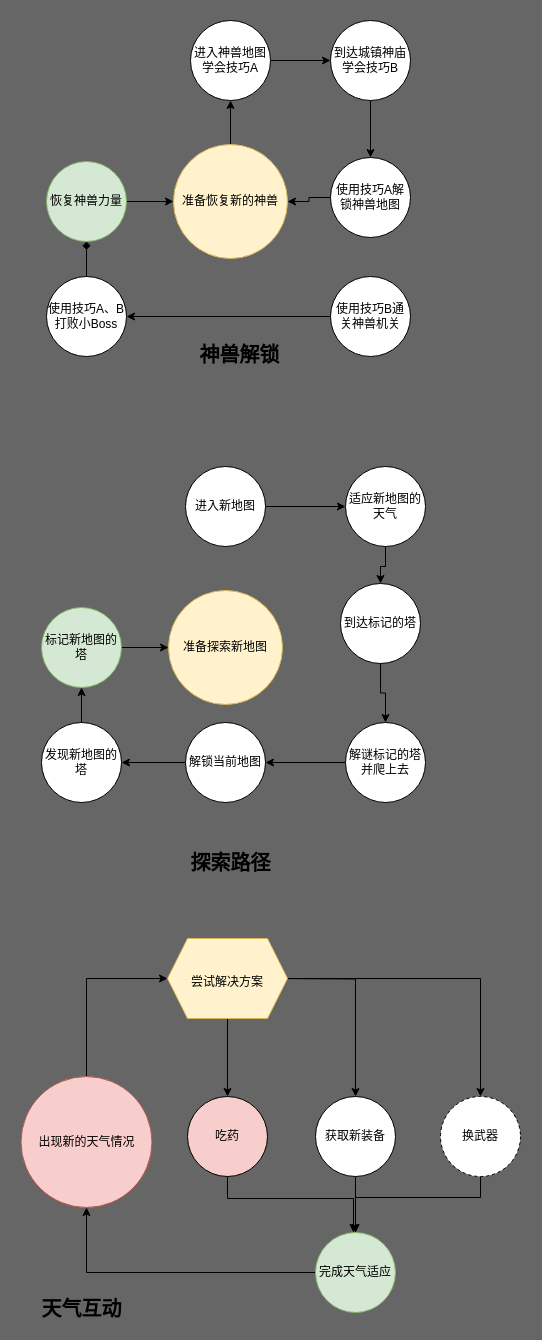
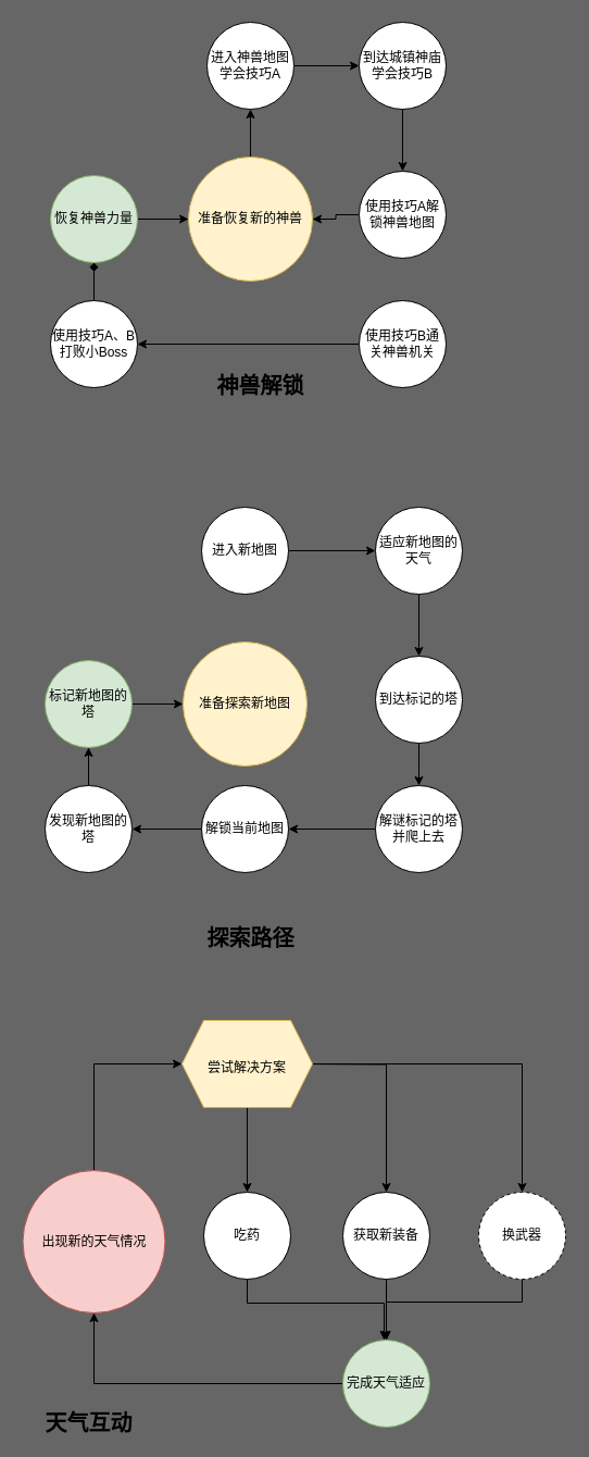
  <mxCell id="0" />
  <mxCell id="1" parent="0" />
  <mxCell id="2" style="edgeStyle=orthogonalEdgeStyle;rounded=0;orthogonalLoop=1;jettySize=auto;html=1;entryX=0.5;entryY=1;entryDx=0;entryDy=0;" edge="1" parent="1" source="3" target="5"><mxGeometry relative="1" as="geometry" /></mxCell>
  <mxCell id="3" value="准备恢复新的神兽" style="ellipse;whiteSpace=wrap;html=1;aspect=fixed;fillColor=#fff2cc;strokeColor=#d6b656;" vertex="1" parent="1"><mxGeometry x="173" y="144" width="114" height="114" as="geometry" /></mxCell>
  <mxCell id="4" style="edgeStyle=orthogonalEdgeStyle;rounded=0;orthogonalLoop=1;jettySize=auto;html=1;" edge="1" parent="1" source="5" target="7"><mxGeometry relative="1" as="geometry" /></mxCell>
  <mxCell id="5" value="进入神兽地图&lt;br&gt;学会技巧A" style="ellipse;whiteSpace=wrap;html=1;aspect=fixed;" vertex="1" parent="1"><mxGeometry x="190" y="20" width="80" height="80" as="geometry" /></mxCell>
  <mxCell id="6" value="" style="edgeStyle=orthogonalEdgeStyle;rounded=0;orthogonalLoop=1;jettySize=auto;html=1;" edge="1" parent="1" source="7" target="9"><mxGeometry relative="1" as="geometry" /></mxCell>
  <mxCell id="7" value="到达城镇神庙&lt;br&gt;学会技巧B" style="ellipse;whiteSpace=wrap;html=1;aspect=fixed;" vertex="1" parent="1"><mxGeometry x="330" y="20" width="80" height="80" as="geometry" /></mxCell>
  <mxCell id="8" value="" style="edgeStyle=orthogonalEdgeStyle;rounded=0;orthogonalLoop=1;jettySize=auto;html=1;" edge="1" parent="1" source="9" target="3"><mxGeometry relative="1" as="geometry" /></mxCell>
  <mxCell id="9" value="使用技巧A解锁神兽地图" style="ellipse;whiteSpace=wrap;html=1;aspect=fixed;" vertex="1" parent="1"><mxGeometry x="330" y="157" width="80" height="80" as="geometry" /></mxCell>
  <mxCell id="10" value="" style="edgeStyle=orthogonalEdgeStyle;rounded=0;orthogonalLoop=1;jettySize=auto;html=1;" edge="1" parent="1" source="11" target="13"><mxGeometry relative="1" as="geometry" /></mxCell>
  <mxCell id="11" value="使用技巧B通关神兽机关" style="ellipse;whiteSpace=wrap;html=1;aspect=fixed;" vertex="1" parent="1"><mxGeometry x="330" y="276" width="80" height="80" as="geometry" /></mxCell>
  <mxCell id="12" value="" style="edgeStyle=orthogonalEdgeStyle;rounded=0;orthogonalLoop=1;jettySize=auto;html=1;endArrow=diamond;" edge="1" parent="1" source="13" target="15"><mxGeometry relative="1" as="geometry" /></mxCell>
  <mxCell id="13" value="使用技巧A、B打败小Boss" style="ellipse;whiteSpace=wrap;html=1;aspect=fixed;" vertex="1" parent="1"><mxGeometry x="46" y="276" width="80" height="80" as="geometry" /></mxCell>
  <mxCell id="14" style="edgeStyle=orthogonalEdgeStyle;rounded=0;orthogonalLoop=1;jettySize=auto;html=1;" edge="1" parent="1" source="15" target="3"><mxGeometry relative="1" as="geometry" /></mxCell>
  <mxCell id="15" value="恢复神兽力量" style="ellipse;whiteSpace=wrap;html=1;aspect=fixed;fillColor=#d5e8d4;strokeColor=#82b366;" vertex="1" parent="1"><mxGeometry x="46" y="161" width="80" height="80" as="geometry" /></mxCell>
  <mxCell id="16" value="&lt;font style=&quot;font-size: 20px&quot;&gt;&lt;b&gt;神兽解锁&lt;/b&gt;&lt;/font&gt;" style="text;html=1;align=center;verticalAlign=middle;resizable=0;points=[];autosize=1;strokeColor=none;fillColor=none;" vertex="1" parent="1"><mxGeometry x="194" y="344" width="90" height="20" as="geometry" /></mxCell>
  <mxCell id="17" value="准备探索新地图" style="ellipse;whiteSpace=wrap;html=1;aspect=fixed;fillColor=#fff2cc;strokeColor=#d6b656;" vertex="1" parent="1"><mxGeometry x="168" y="590" width="114" height="114" as="geometry" /></mxCell>
  <mxCell id="18" style="edgeStyle=orthogonalEdgeStyle;rounded=0;orthogonalLoop=1;jettySize=auto;html=1;" edge="1" parent="1" source="19" target="21"><mxGeometry relative="1" as="geometry" /></mxCell>
  <mxCell id="19" value="进入新地图" style="ellipse;whiteSpace=wrap;html=1;aspect=fixed;" vertex="1" parent="1"><mxGeometry x="185" y="466" width="80" height="80" as="geometry" /></mxCell>
  <mxCell id="20" value="" style="edgeStyle=orthogonalEdgeStyle;rounded=0;orthogonalLoop=1;jettySize=auto;html=1;" edge="1" parent="1" source="21" target="23"><mxGeometry relative="1" as="geometry" /></mxCell>
  <mxCell id="21" value="适应新地图的天气" style="ellipse;whiteSpace=wrap;html=1;aspect=fixed;" vertex="1" parent="1"><mxGeometry x="345" y="466" width="80" height="80" as="geometry" /></mxCell>
  <mxCell id="22" value="" style="edgeStyle=orthogonalEdgeStyle;rounded=0;orthogonalLoop=1;jettySize=auto;html=1;" edge="1" parent="1" source="23" target="25"><mxGeometry relative="1" as="geometry" /></mxCell>
- <mxCell id="23" value="到达标记的塔" style="ellipse;whiteSpace=wrap;html=1;aspect=fixed;" vertex="1" parent="1"><mxGeometry x="340" y="583" width="80" height="80" as="geometry" /></mxCell>
+ <mxCell id="23" value="到达标记的塔" style="ellipse;whiteSpace=wrap;html=1;aspect=fixed;" vertex="1" parent="1"><mxGeometry x="345" y="603" width="80" height="80" as="geometry" /></mxCell>
  <mxCell id="24" value="" style="edgeStyle=orthogonalEdgeStyle;rounded=0;orthogonalLoop=1;jettySize=auto;html=1;fontSize=20;" edge="1" parent="1" source="25" target="32"><mxGeometry relative="1" as="geometry" /></mxCell>
  <mxCell id="25" value="解谜标记的塔并爬上去" style="ellipse;whiteSpace=wrap;html=1;aspect=fixed;" vertex="1" parent="1"><mxGeometry x="345" y="722" width="80" height="80" as="geometry" /></mxCell>
  <mxCell id="26" value="" style="edgeStyle=orthogonalEdgeStyle;rounded=0;orthogonalLoop=1;jettySize=auto;html=1;" edge="1" parent="1" source="27" target="29"><mxGeometry relative="1" as="geometry" /></mxCell>
  <mxCell id="27" value="发现新地图的塔" style="ellipse;whiteSpace=wrap;html=1;aspect=fixed;" vertex="1" parent="1"><mxGeometry x="41" y="722" width="80" height="80" as="geometry" /></mxCell>
  <mxCell id="28" style="edgeStyle=orthogonalEdgeStyle;rounded=0;orthogonalLoop=1;jettySize=auto;html=1;" edge="1" parent="1" source="29" target="17"><mxGeometry relative="1" as="geometry" /></mxCell>
  <mxCell id="29" value="标记新地图的塔" style="ellipse;whiteSpace=wrap;html=1;aspect=fixed;fillColor=#d5e8d4;strokeColor=#82b366;" vertex="1" parent="1"><mxGeometry x="41" y="607" width="80" height="80" as="geometry" /></mxCell>
  <mxCell id="30" value="&lt;font style=&quot;font-size: 20px&quot;&gt;&lt;b&gt;探索路径&lt;/b&gt;&lt;/font&gt;" style="text;html=1;align=center;verticalAlign=middle;resizable=0;points=[];autosize=1;strokeColor=none;fillColor=none;" vertex="1" parent="1"><mxGeometry x="185" y="852" width="90" height="20" as="geometry" /></mxCell>
  <mxCell id="31" style="edgeStyle=orthogonalEdgeStyle;rounded=0;orthogonalLoop=1;jettySize=auto;html=1;entryX=1;entryY=0.5;entryDx=0;entryDy=0;fontSize=20;" edge="1" parent="1" source="32" target="27"><mxGeometry relative="1" as="geometry" /></mxCell>
  <mxCell id="32" value="解锁当前地图" style="ellipse;whiteSpace=wrap;html=1;aspect=fixed;" vertex="1" parent="1"><mxGeometry x="185" y="722" width="80" height="80" as="geometry" /></mxCell>
  <mxCell id="33" style="edgeStyle=orthogonalEdgeStyle;rounded=0;orthogonalLoop=1;jettySize=auto;html=1;entryX=0;entryY=0.5;entryDx=0;entryDy=0;exitX=0.5;exitY=0;exitDx=0;exitDy=0;" edge="1" parent="1" source="34" target="47"><mxGeometry relative="1" as="geometry"><mxPoint x="189" y="978" as="targetPoint" /></mxGeometry></mxCell>
  <mxCell id="34" value="出现新的天气情况" style="ellipse;whiteSpace=wrap;html=1;aspect=fixed;fillColor=#f8cecc;strokeColor=#b85450;" vertex="1" parent="1"><mxGeometry x="20.5" y="1076" width="131" height="131" as="geometry" /></mxCell>
  <mxCell id="35" value="" style="edgeStyle=orthogonalEdgeStyle;rounded=0;orthogonalLoop=1;jettySize=auto;html=1;exitX=0.5;exitY=1;exitDx=0;exitDy=0;" edge="1" parent="1" source="47" target="38"><mxGeometry relative="1" as="geometry"><mxPoint x="229" y="1018" as="sourcePoint" /></mxGeometry></mxCell>
  <mxCell id="36" style="edgeStyle=orthogonalEdgeStyle;rounded=0;orthogonalLoop=1;jettySize=auto;html=1;fontSize=20;" edge="1" parent="1" target="43"><mxGeometry relative="1" as="geometry"><mxPoint x="269" y="978" as="sourcePoint" /></mxGeometry></mxCell>
  <mxCell id="37" style="edgeStyle=orthogonalEdgeStyle;rounded=0;orthogonalLoop=1;jettySize=auto;html=1;fontSize=20;" edge="1" parent="1" source="38" target="40"><mxGeometry relative="1" as="geometry"><Array as="points"><mxPoint x="227" y="1197.96" /><mxPoint x="353" y="1197.96" /></Array></mxGeometry></mxCell>
- <mxCell id="38" value="吃药" style="ellipse;whiteSpace=wrap;html=1;aspect=fixed;fillColor=#f8cecc;" vertex="1" parent="1"><mxGeometry x="187" y="1096" width="80" height="80" as="geometry" /></mxCell>
+ <mxCell id="38" value="吃药" style="ellipse;whiteSpace=wrap;html=1;aspect=fixed;" vertex="1" parent="1"><mxGeometry x="187" y="1096" width="80" height="80" as="geometry" /></mxCell>
  <mxCell id="39" style="edgeStyle=orthogonalEdgeStyle;rounded=0;orthogonalLoop=1;jettySize=auto;html=1;fontSize=20;" edge="1" parent="1" source="40" target="34"><mxGeometry relative="1" as="geometry" /></mxCell>
  <mxCell id="40" value="完成天气适应" style="ellipse;whiteSpace=wrap;html=1;aspect=fixed;fillColor=#d5e8d4;strokeColor=#82b366;" vertex="1" parent="1"><mxGeometry x="315" y="1232" width="80" height="80" as="geometry" /></mxCell>
  <mxCell id="41" value="&lt;font style=&quot;font-size: 20px&quot;&gt;&lt;b&gt;天气互动&lt;/b&gt;&lt;/font&gt;" style="text;html=1;align=center;verticalAlign=middle;resizable=0;points=[];autosize=1;strokeColor=none;fillColor=none;" vertex="1" parent="1"><mxGeometry x="36" y="1298" width="90" height="20" as="geometry" /></mxCell>
  <mxCell id="42" style="edgeStyle=orthogonalEdgeStyle;rounded=0;orthogonalLoop=1;jettySize=auto;html=1;fontSize=20;" edge="1" parent="1" source="43" target="40"><mxGeometry relative="1" as="geometry" /></mxCell>
  <mxCell id="43" value="获取新装备" style="ellipse;whiteSpace=wrap;html=1;aspect=fixed;" vertex="1" parent="1"><mxGeometry x="315" y="1096" width="80" height="80" as="geometry" /></mxCell>
  <mxCell id="44" style="edgeStyle=orthogonalEdgeStyle;rounded=0;orthogonalLoop=1;jettySize=auto;html=1;fontSize=20;" edge="1" parent="1" source="45" target="40"><mxGeometry relative="1" as="geometry"><Array as="points"><mxPoint x="480" y="1197" /><mxPoint x="355" y="1197" /></Array></mxGeometry></mxCell>
  <mxCell id="45" value="换武器" style="ellipse;whiteSpace=wrap;html=1;aspect=fixed;dashed=1;" vertex="1" parent="1"><mxGeometry x="440" y="1096" width="80" height="80" as="geometry" /></mxCell>
  <mxCell id="46" style="edgeStyle=orthogonalEdgeStyle;rounded=0;orthogonalLoop=1;jettySize=auto;html=1;fontSize=20;" edge="1" parent="1" source="47" target="45"><mxGeometry relative="1" as="geometry" /></mxCell>
  <mxCell id="47" value="&lt;span style=&quot;font-size: 12px&quot;&gt;尝试解决方案&lt;/span&gt;" style="shape=hexagon;perimeter=hexagonPerimeter2;whiteSpace=wrap;html=1;fixedSize=1;fontSize=20;fillColor=#fff2cc;strokeColor=#d6b656;" vertex="1" parent="1"><mxGeometry x="167" y="938" width="120" height="80" as="geometry" /></mxCell>
